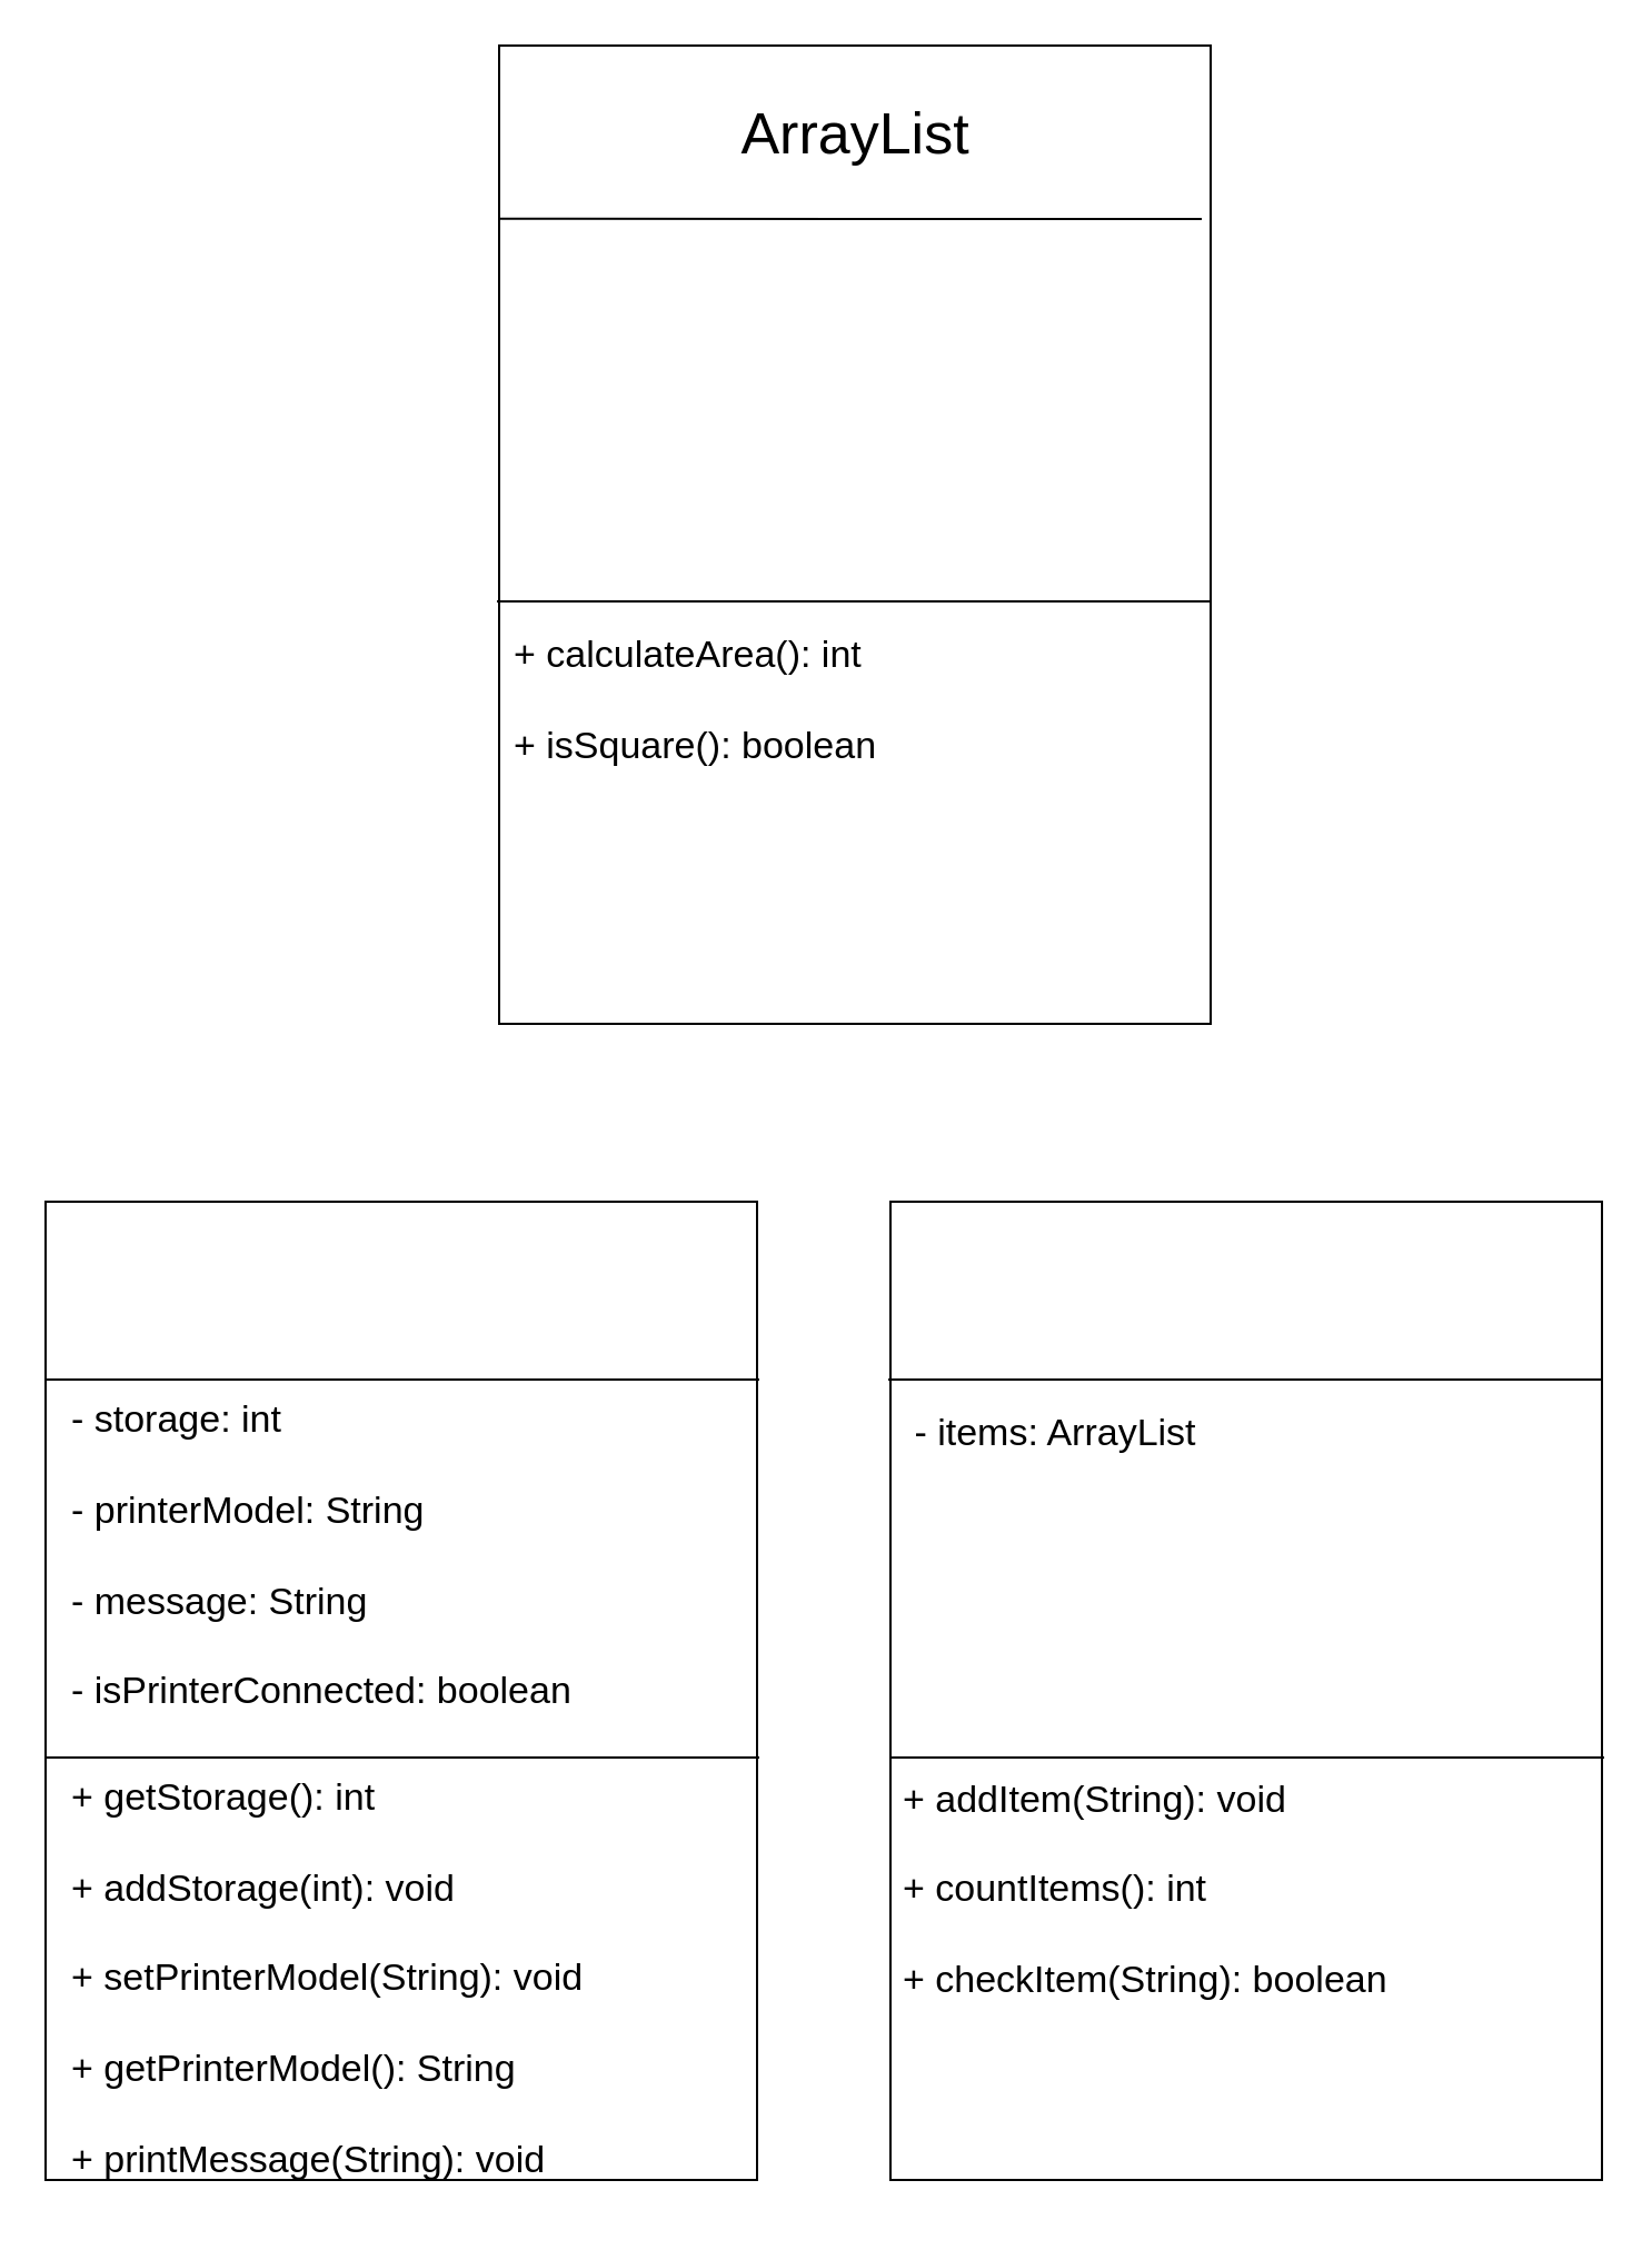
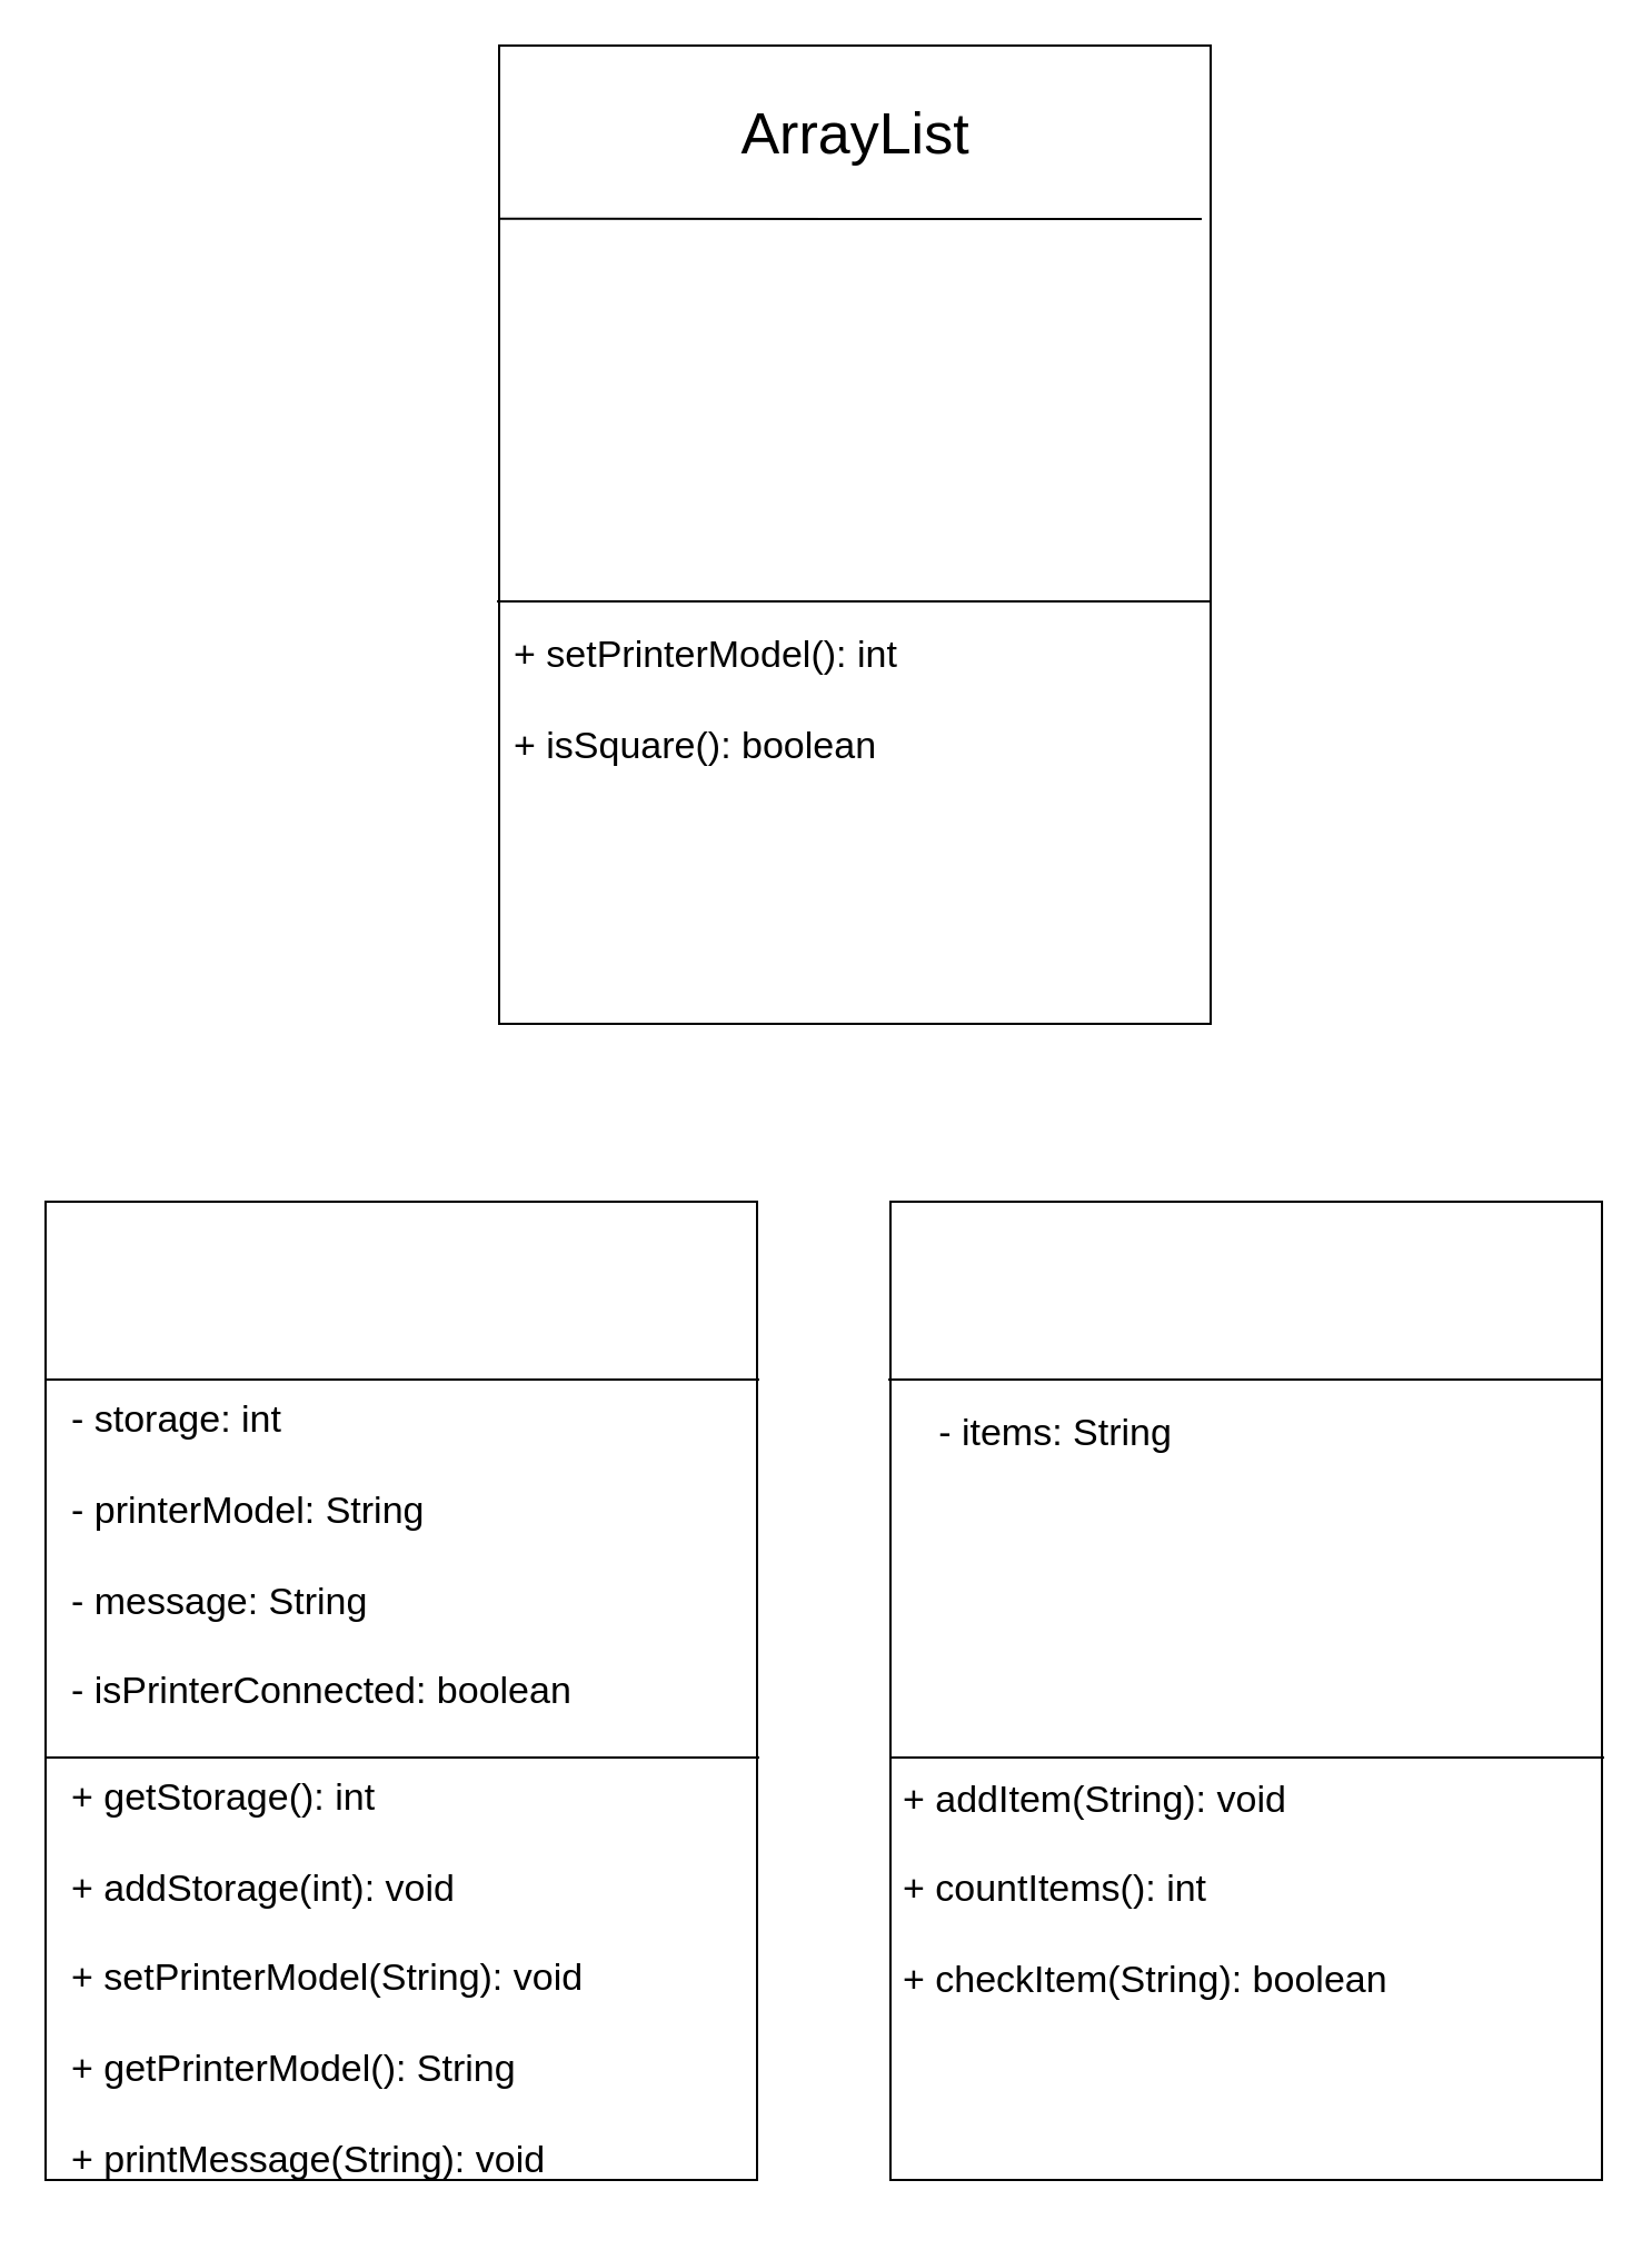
  <mxCell id="0" />
  <mxCell id="1" parent="0" />
  <mxCell id="2" value="" style="rounded=0;whiteSpace=wrap;html=1;" vertex="1" parent="1"><mxGeometry x="224" y="20" width="320" height="440" as="geometry" /></mxCell>
  <mxCell id="3" value="" style="endArrow=none;html=1;rounded=0;exitX=0;exitY=0.177;exitDx=0;exitDy=0;exitPerimeter=0;" edge="1" parent="1" source="2"><mxGeometry width="50" height="50" relative="1" as="geometry"><mxPoint x="360" y="270" as="sourcePoint" /><mxPoint x="540" y="98" as="targetPoint" /><Array as="points"><mxPoint x="440" y="98" /></Array></mxGeometry></mxCell>
  <mxCell id="4" value="" style="endArrow=none;html=1;rounded=0;exitX=0;exitY=0.177;exitDx=0;exitDy=0;exitPerimeter=0;entryX=1.003;entryY=0.177;entryDx=0;entryDy=0;entryPerimeter=0;" edge="1" parent="1"><mxGeometry width="50" height="50" relative="1" as="geometry"><mxPoint x="223" y="270" as="sourcePoint" /><mxPoint x="544" y="270" as="targetPoint" /></mxGeometry></mxCell>
  <mxCell id="5" value="" style="rounded=0;whiteSpace=wrap;html=1;" vertex="1" parent="1"><mxGeometry x="20" y="540" width="320" height="440" as="geometry" /></mxCell>
  <mxCell id="6" value="" style="rounded=0;whiteSpace=wrap;html=1;" vertex="1" parent="1"><mxGeometry x="400" y="540" width="320" height="440" as="geometry" /></mxCell>
  <mxCell id="7" value="" style="endArrow=none;html=1;rounded=0;exitX=0;exitY=0.177;exitDx=0;exitDy=0;exitPerimeter=0;entryX=1.003;entryY=0.177;entryDx=0;entryDy=0;entryPerimeter=0;" edge="1" parent="1"><mxGeometry width="50" height="50" relative="1" as="geometry"><mxPoint x="20" y="620" as="sourcePoint" /><mxPoint x="341" y="620" as="targetPoint" /></mxGeometry></mxCell>
  <mxCell id="8" value="" style="endArrow=none;html=1;rounded=0;exitX=0;exitY=0.177;exitDx=0;exitDy=0;exitPerimeter=0;entryX=1.003;entryY=0.177;entryDx=0;entryDy=0;entryPerimeter=0;" edge="1" parent="1"><mxGeometry width="50" height="50" relative="1" as="geometry"><mxPoint x="399" y="620" as="sourcePoint" /><mxPoint x="720" y="620" as="targetPoint" /></mxGeometry></mxCell>
  <mxCell id="9" value="" style="endArrow=none;html=1;rounded=0;exitX=0;exitY=0.177;exitDx=0;exitDy=0;exitPerimeter=0;entryX=1.003;entryY=0.177;entryDx=0;entryDy=0;entryPerimeter=0;" edge="1" parent="1"><mxGeometry width="50" height="50" relative="1" as="geometry"><mxPoint x="20" y="790" as="sourcePoint" /><mxPoint x="341" y="790" as="targetPoint" /></mxGeometry></mxCell>
  <mxCell id="10" value="" style="endArrow=none;html=1;rounded=0;exitX=0;exitY=0.177;exitDx=0;exitDy=0;exitPerimeter=0;entryX=1.003;entryY=0.177;entryDx=0;entryDy=0;entryPerimeter=0;" edge="1" parent="1"><mxGeometry width="50" height="50" relative="1" as="geometry"><mxPoint x="400" y="790" as="sourcePoint" /><mxPoint x="721" y="790" as="targetPoint" /></mxGeometry></mxCell>
  <mxCell id="11" value="ArrayList" style="text;html=1;align=center;verticalAlign=middle;resizable=0;points=[];autosize=1;strokeColor=none;fillColor=none;fontSize=26;" vertex="1" parent="1"><mxGeometry x="314" y="40" width="140" height="40" as="geometry" /></mxCell>
  <mxCell id="12" value="- storage: int&lt;br style=&quot;font-size: 17px;&quot;&gt;&lt;br style=&quot;font-size: 17px;&quot;&gt;- printerModel: String&lt;br style=&quot;font-size: 17px;&quot;&gt;&lt;br style=&quot;font-size: 17px;&quot;&gt;- message: String&lt;br style=&quot;font-size: 17px;&quot;&gt;&lt;br style=&quot;font-size: 17px;&quot;&gt;- isPrinterConnected: boolean&amp;nbsp;" style="text;html=1;align=left;verticalAlign=middle;resizable=0;points=[];autosize=1;strokeColor=none;fillColor=none;fontSize=17;" vertex="1" parent="1"><mxGeometry x="30" y="620" width="250" height="160" as="geometry" /></mxCell>
- <mxCell id="13" value="- items: ArrayList" style="text;html=1;align=center;verticalAlign=middle;resizable=0;points=[];autosize=1;strokeColor=none;fillColor=none;fontSize=17;" vertex="1" parent="1"><mxGeometry x="399" y="630" width="150" height="30" as="geometry" /></mxCell>
- <mxCell id="14" value="+ calculateArea(): int&lt;br&gt;&lt;br&gt;+ isSquare(): boolean" style="text;html=1;align=left;verticalAlign=middle;resizable=0;points=[];autosize=1;strokeColor=none;fillColor=none;fontSize=17;" vertex="1" parent="1"><mxGeometry x="229" y="280" width="190" height="70" as="geometry" /></mxCell>
+ <mxCell id="13" value="- items: String" style="text;html=1;align=center;verticalAlign=middle;resizable=0;points=[];autosize=1;strokeColor=none;fillColor=none;fontSize=17;" vertex="1" parent="1"><mxGeometry x="399" y="630" width="150" height="30" as="geometry" /></mxCell>
+ <mxCell id="14" value="+ setPrinterModel(): int&lt;br&gt;&lt;br&gt;+ isSquare(): boolean" style="text;html=1;align=left;verticalAlign=middle;resizable=0;points=[];autosize=1;strokeColor=none;fillColor=none;fontSize=17;" vertex="1" parent="1"><mxGeometry x="229" y="280" width="190" height="70" as="geometry" /></mxCell>
  <mxCell id="15" value="+ getStorage(): int&lt;br&gt;&lt;br&gt;+ addStorage(int): void&lt;br&gt;&lt;br&gt;+ setPrinterModel(String): void&lt;br&gt;&lt;br&gt;+ getPrinterModel(): String&lt;br&gt;&lt;div style=&quot;&quot;&gt;&lt;span style=&quot;background-color: initial;&quot;&gt;&lt;br&gt;&lt;/span&gt;&lt;/div&gt;&lt;div style=&quot;&quot;&gt;&lt;span style=&quot;background-color: initial;&quot;&gt;+ printMessage(String): void&lt;/span&gt;&lt;/div&gt;" style="text;html=1;align=left;verticalAlign=middle;resizable=0;points=[];autosize=1;strokeColor=none;fillColor=none;fontSize=17;" vertex="1" parent="1"><mxGeometry x="30" y="790" width="250" height="200" as="geometry" /></mxCell>
  <mxCell id="16" value="+ addItem(String): void&lt;br&gt;&lt;br&gt;+ countItems(): int&lt;br&gt;&lt;div style=&quot;&quot;&gt;&lt;span style=&quot;background-color: initial;&quot;&gt;&lt;br&gt;&lt;/span&gt;&lt;/div&gt;&lt;div style=&quot;&quot;&gt;&lt;span style=&quot;background-color: initial;&quot;&gt;+ checkItem(String): boolean&lt;/span&gt;&lt;/div&gt;" style="text;html=1;align=left;verticalAlign=middle;resizable=0;points=[];autosize=1;strokeColor=none;fillColor=none;fontSize=17;" vertex="1" parent="1"><mxGeometry x="404" y="790" width="240" height="120" as="geometry" /></mxCell>
